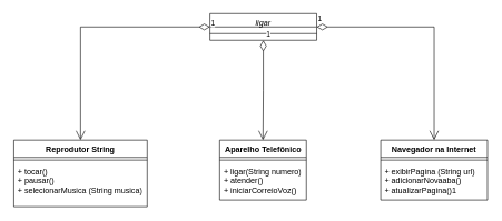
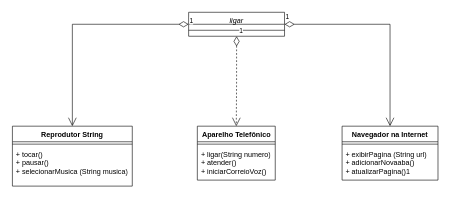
  <mxCell id="0" />
  <mxCell id="1" parent="0" />
  <mxCell id="2" value="ligar" style="swimlane;fontStyle=2;align=center;verticalAlign=top;childLayout=stackLayout;horizontal=1;startSize=20;horizontalStack=0;resizeParent=1;resizeLast=0;collapsible=1;marginBottom=0;rounded=0;shadow=0;strokeWidth=1;" parent="1" vertex="1"><mxGeometry x="314" y="20" width="160" height="40" as="geometry"><mxRectangle x="230" y="140" width="160" height="26" as="alternateBounds" /></mxGeometry></mxCell>
  <mxCell id="3" value="" style="line;html=1;strokeWidth=1;align=left;verticalAlign=middle;spacingTop=-1;spacingLeft=3;spacingRight=3;rotatable=0;labelPosition=right;points=[];portConstraint=eastwest;" parent="2" vertex="1"><mxGeometry y="20" width="160" height="20" as="geometry" /></mxCell>
  <mxCell id="4" value="Aparelho Telefônico" style="swimlane;fontStyle=1;align=center;verticalAlign=top;childLayout=stackLayout;horizontal=1;startSize=26;horizontalStack=0;resizeParent=1;resizeParentMax=0;resizeLast=0;collapsible=1;marginBottom=0;whiteSpace=wrap;html=1;" vertex="1" parent="1"><mxGeometry x="328.5" y="210" width="130" height="90" as="geometry" /></mxCell>
  <mxCell id="5" value="" style="line;strokeWidth=1;fillColor=none;align=left;verticalAlign=middle;spacingTop=-1;spacingLeft=3;spacingRight=3;rotatable=0;labelPosition=right;points=[];portConstraint=eastwest;strokeColor=inherit;" vertex="1" parent="4"><mxGeometry y="26" width="130" height="8" as="geometry" /></mxCell>
  <mxCell id="6" value="+ ligar(String numero)&lt;div&gt;+ atender()&lt;br&gt;&lt;/div&gt;&lt;div&gt;+ iniciarCorreioVoz()&lt;br&gt;&lt;/div&gt;&lt;div&gt;&lt;br&gt;&lt;/div&gt;" style="text;strokeColor=none;fillColor=none;align=left;verticalAlign=top;spacingLeft=4;spacingRight=4;overflow=hidden;rotatable=0;points=[[0,0.5],[1,0.5]];portConstraint=eastwest;whiteSpace=wrap;html=1;" vertex="1" parent="4"><mxGeometry y="34" width="130" height="56" as="geometry" /></mxCell>
  <mxCell id="7" value="Reprodutor String" style="swimlane;fontStyle=1;align=center;verticalAlign=top;childLayout=stackLayout;horizontal=1;startSize=26;horizontalStack=0;resizeParent=1;resizeParentMax=0;resizeLast=0;collapsible=1;marginBottom=0;whiteSpace=wrap;html=1;" vertex="1" parent="1"><mxGeometry x="20" y="210" width="200" height="100" as="geometry" /></mxCell>
  <mxCell id="8" value="" style="line;strokeWidth=1;fillColor=none;align=left;verticalAlign=middle;spacingTop=-1;spacingLeft=3;spacingRight=3;rotatable=0;labelPosition=right;points=[];portConstraint=eastwest;strokeColor=inherit;" vertex="1" parent="7"><mxGeometry y="26" width="200" height="8" as="geometry" /></mxCell>
  <mxCell id="9" value="&lt;div&gt;+ tocar()&lt;br&gt;&lt;/div&gt;&lt;div&gt;+ pausar()&lt;br&gt;&lt;/div&gt;&lt;div&gt;+ selecionarMusica (String musica)&lt;/div&gt;" style="text;strokeColor=none;fillColor=none;align=left;verticalAlign=top;spacingLeft=4;spacingRight=4;overflow=hidden;rotatable=0;points=[[0,0.5],[1,0.5]];portConstraint=eastwest;whiteSpace=wrap;html=1;" vertex="1" parent="7"><mxGeometry y="34" width="200" height="66" as="geometry" /></mxCell>
  <mxCell id="10" value="Navegador na Internet" style="swimlane;fontStyle=1;align=center;verticalAlign=top;childLayout=stackLayout;horizontal=1;startSize=26;horizontalStack=0;resizeParent=1;resizeParentMax=0;resizeLast=0;collapsible=1;marginBottom=0;whiteSpace=wrap;html=1;" vertex="1" parent="1"><mxGeometry x="570" y="210" width="160" height="90" as="geometry"><mxRectangle x="590" y="330" width="160" height="30" as="alternateBounds" /></mxGeometry></mxCell>
  <mxCell id="11" value="" style="line;strokeWidth=1;fillColor=none;align=left;verticalAlign=middle;spacingTop=-1;spacingLeft=3;spacingRight=3;rotatable=0;labelPosition=right;points=[];portConstraint=eastwest;strokeColor=inherit;" vertex="1" parent="10"><mxGeometry y="26" width="160" height="8" as="geometry" /></mxCell>
  <mxCell id="12" value="+ exibirPagina (String url)&lt;div&gt;+ adicionarNovaaba()&lt;br&gt;&lt;/div&gt;&lt;div&gt;+ atualizarPagina()1&lt;/div&gt;&lt;div&gt;&lt;br&gt;&lt;/div&gt;" style="text;strokeColor=none;fillColor=none;align=left;verticalAlign=top;spacingLeft=4;spacingRight=4;overflow=hidden;rotatable=0;points=[[0,0.5],[1,0.5]];portConstraint=eastwest;whiteSpace=wrap;html=1;" vertex="1" parent="10"><mxGeometry y="34" width="160" height="56" as="geometry" /></mxCell>
  <mxCell id="13" value="1" style="endArrow=open;html=1;endSize=12;startArrow=diamondThin;startSize=14;startFill=0;edgeStyle=orthogonalEdgeStyle;align=left;verticalAlign=bottom;rounded=0;exitX=0;exitY=0.5;exitDx=0;exitDy=0;" edge="1" parent="1" source="2" target="7"><mxGeometry x="-1" y="3" relative="1" as="geometry"><mxPoint x="350" y="50" as="sourcePoint" /><mxPoint x="510" y="50" as="targetPoint" /></mxGeometry></mxCell>
- <mxCell id="14" value="1" style="endArrow=open;html=1;endSize=12;startArrow=diamondThin;startSize=14;startFill=0;edgeStyle=orthogonalEdgeStyle;align=left;verticalAlign=bottom;rounded=0;exitX=0.5;exitY=1;exitDx=0;exitDy=0;entryX=0.5;entryY=0;entryDx=0;entryDy=0;" edge="1" parent="1" source="2" target="4"><mxGeometry x="-1" y="3" relative="1" as="geometry"><mxPoint x="370" y="130" as="sourcePoint" /><mxPoint x="530" y="130" as="targetPoint" /></mxGeometry></mxCell>
+ <mxCell id="14" value="1" style="endArrow=open;html=1;endSize=12;startArrow=diamondThin;startSize=14;startFill=0;edgeStyle=orthogonalEdgeStyle;align=left;verticalAlign=bottom;rounded=0;exitX=0.5;exitY=1;exitDx=0;exitDy=0;entryX=0.5;entryY=0;entryDx=0;entryDy=0;dashed=1;" edge="1" parent="1" source="2" target="4"><mxGeometry x="-1" y="3" relative="1" as="geometry"><mxPoint x="370" y="130" as="sourcePoint" /><mxPoint x="530" y="130" as="targetPoint" /></mxGeometry></mxCell>
  <mxCell id="15" value="1" style="endArrow=open;html=1;endSize=12;startArrow=diamondThin;startSize=14;startFill=0;edgeStyle=orthogonalEdgeStyle;align=left;verticalAlign=bottom;rounded=0;exitX=1;exitY=0.5;exitDx=0;exitDy=0;" edge="1" parent="1" source="2" target="10"><mxGeometry x="-1" y="3" relative="1" as="geometry"><mxPoint x="570" y="60" as="sourcePoint" /><mxPoint x="730" y="60" as="targetPoint" /></mxGeometry></mxCell>
